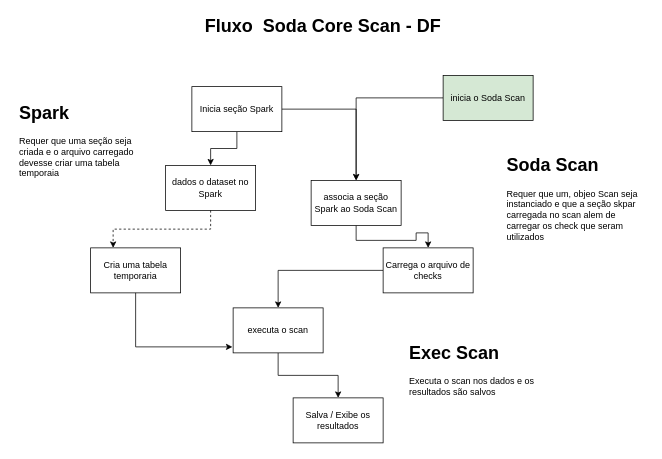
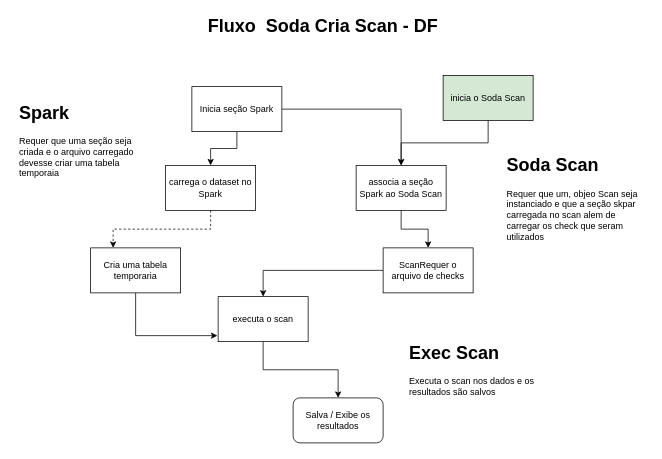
  <mxCell id="0" />
  <mxCell id="1" parent="0" />
- <mxCell id="2" value="dados o dataset no Spark" style="rounded=0;whiteSpace=wrap;html=1;" parent="1" vertex="1"><mxGeometry x="220" y="220" width="120" height="60" as="geometry" /></mxCell>
- <mxCell id="3" value="&lt;h1&gt;Fluxo&amp;nbsp; Soda Core Scan - DF&lt;/h1&gt;" style="text;html=1;strokeColor=none;fillColor=none;align=center;verticalAlign=middle;whiteSpace=wrap;rounded=0;" parent="1" vertex="1"><mxGeometry x="230" y="20" width="400" height="30" as="geometry" /></mxCell>
+ <mxCell id="2" value="carrega o dataset no Spark" style="rounded=0;whiteSpace=wrap;html=1;" parent="1" vertex="1"><mxGeometry x="220" y="220" width="120" height="60" as="geometry" /></mxCell>
+ <mxCell id="3" value="&lt;h1&gt;Fluxo&amp;nbsp; Soda Cria Scan - DF&lt;/h1&gt;" style="text;html=1;strokeColor=none;fillColor=none;align=center;verticalAlign=middle;whiteSpace=wrap;rounded=0;" parent="1" vertex="1"><mxGeometry x="230" y="20" width="400" height="30" as="geometry" /></mxCell>
  <mxCell id="4" style="edgeStyle=orthogonalEdgeStyle;rounded=0;orthogonalLoop=1;jettySize=auto;html=1;" parent="1" source="6" target="2" edge="1"><mxGeometry relative="1" as="geometry" /></mxCell>
  <mxCell id="5" style="edgeStyle=orthogonalEdgeStyle;rounded=0;orthogonalLoop=1;jettySize=auto;html=1;entryX=0.5;entryY=0;entryDx=0;entryDy=0;" parent="1" source="6" target="10" edge="1"><mxGeometry relative="1" as="geometry" /></mxCell>
  <mxCell id="6" value="Inicia seção Spark" style="whiteSpace=wrap;html=1;rounded=0;" parent="1" vertex="1"><mxGeometry x="255" y="115" width="120" height="60" as="geometry" /></mxCell>
  <mxCell id="7" value="" style="edgeStyle=orthogonalEdgeStyle;rounded=0;orthogonalLoop=1;jettySize=auto;html=1;endArrow=open;" parent="1" source="8" target="10" edge="1"><mxGeometry relative="1" as="geometry" /></mxCell>
  <mxCell id="8" value="inicia o Soda Scan" style="whiteSpace=wrap;html=1;rounded=0;fillColor=#d5e8d4;" parent="1" vertex="1"><mxGeometry x="590" y="100" width="120" height="60" as="geometry" /></mxCell>
  <mxCell id="9" value="" style="edgeStyle=orthogonalEdgeStyle;rounded=0;orthogonalLoop=1;jettySize=auto;html=1;" parent="1" source="10" target="12" edge="1"><mxGeometry relative="1" as="geometry" /></mxCell>
- <mxCell id="10" value="associa a seção Spark ao Soda Scan" style="whiteSpace=wrap;html=1;rounded=0;" parent="1" vertex="1"><mxGeometry x="414" y="240" width="120" height="60" as="geometry" /></mxCell>
+ <mxCell id="10" value="associa a seção Spark ao Soda Scan" style="whiteSpace=wrap;html=1;rounded=0;" parent="1" vertex="1"><mxGeometry x="474" y="220" width="120" height="60" as="geometry" /></mxCell>
  <mxCell id="11" style="edgeStyle=orthogonalEdgeStyle;rounded=0;orthogonalLoop=1;jettySize=auto;html=1;" parent="1" source="12" target="14" edge="1"><mxGeometry relative="1" as="geometry" /></mxCell>
- <mxCell id="12" value="Carrega o arquivo de checks" style="whiteSpace=wrap;html=1;rounded=0;" parent="1" vertex="1"><mxGeometry x="510" y="330" width="120" height="60" as="geometry" /></mxCell>
+ <mxCell id="12" value="ScanRequer o arquivo de checks" style="whiteSpace=wrap;html=1;rounded=0;" parent="1" vertex="1"><mxGeometry x="510" y="330" width="120" height="60" as="geometry" /></mxCell>
  <mxCell id="13" value="" style="edgeStyle=orthogonalEdgeStyle;rounded=0;orthogonalLoop=1;jettySize=auto;html=1;" parent="1" source="14" target="15" edge="1"><mxGeometry relative="1" as="geometry" /></mxCell>
- <mxCell id="14" value="executa o scan" style="whiteSpace=wrap;html=1;rounded=0;" parent="1" vertex="1"><mxGeometry x="310" y="410" width="120" height="60" as="geometry" /></mxCell>
- <mxCell id="15" value="Salva / Exibe os resultados" style="whiteSpace=wrap;html=1;rounded=0;" parent="1" vertex="1"><mxGeometry x="390" y="530" width="120" height="60" as="geometry" /></mxCell>
+ <mxCell id="14" value="executa o scan" style="whiteSpace=wrap;html=1;rounded=0;" parent="1" vertex="1"><mxGeometry x="290" y="395" width="120" height="60" as="geometry" /></mxCell>
+ <mxCell id="15" value="Salva / Exibe os resultados" style="whiteSpace=wrap;html=1;rounded=1;" parent="1" vertex="1"><mxGeometry x="390" y="530" width="120" height="60" as="geometry" /></mxCell>
  <mxCell id="16" value="&lt;h1&gt;Spark&lt;/h1&gt;&lt;p&gt;Requer que uma seção seja criada e o arquivo carregado devesse criar uma tabela temporaia&amp;nbsp;&lt;/p&gt;" style="text;html=1;strokeColor=none;fillColor=none;spacing=5;spacingTop=-20;whiteSpace=wrap;overflow=hidden;rounded=0;" vertex="1" parent="1"><mxGeometry x="20" y="130" width="190" height="120" as="geometry" /></mxCell>
  <mxCell id="17" value="&lt;h1&gt;Soda Scan&lt;/h1&gt;&lt;p&gt;Requer que um, objeo Scan seja instanciado e que a seção skpar carregada no scan alem de carregar os check que seram utilizados&lt;/p&gt;" style="text;html=1;strokeColor=none;fillColor=none;spacing=5;spacingTop=-20;whiteSpace=wrap;overflow=hidden;rounded=0;" vertex="1" parent="1"><mxGeometry x="670" y="200" width="190" height="120" as="geometry" /></mxCell>
  <mxCell id="18" value="Cria uma tabela temporaria" style="whiteSpace=wrap;html=1;rounded=0;" vertex="1" parent="1"><mxGeometry x="120" y="330" width="120" height="60" as="geometry" /></mxCell>
  <mxCell id="19" style="edgeStyle=orthogonalEdgeStyle;rounded=0;orthogonalLoop=1;jettySize=auto;html=1;entryX=0.25;entryY=0;entryDx=0;entryDy=0;dashed=1;" edge="1" parent="1" source="2" target="18"><mxGeometry relative="1" as="geometry"><mxPoint x="-10" y="340" as="sourcePoint" /><mxPoint x="-150" y="390" as="targetPoint" /></mxGeometry></mxCell>
  <mxCell id="20" style="edgeStyle=orthogonalEdgeStyle;rounded=0;orthogonalLoop=1;jettySize=auto;html=1;exitX=0.5;exitY=1;exitDx=0;exitDy=0;entryX=-0.008;entryY=0.867;entryDx=0;entryDy=0;entryPerimeter=0;" edge="1" parent="1" source="18" target="14"><mxGeometry relative="1" as="geometry"><mxPoint x="530" y="380" as="sourcePoint" /><mxPoint x="390" y="430" as="targetPoint" /></mxGeometry></mxCell>
  <mxCell id="21" value="&lt;h1&gt;Exec Scan&lt;/h1&gt;&lt;p&gt;Executa o scan nos dados e os resultados são salvos&amp;nbsp;&lt;/p&gt;" style="text;html=1;strokeColor=none;fillColor=none;spacing=5;spacingTop=-20;whiteSpace=wrap;overflow=hidden;rounded=0;" vertex="1" parent="1"><mxGeometry x="540" y="450" width="190" height="120" as="geometry" /></mxCell>
